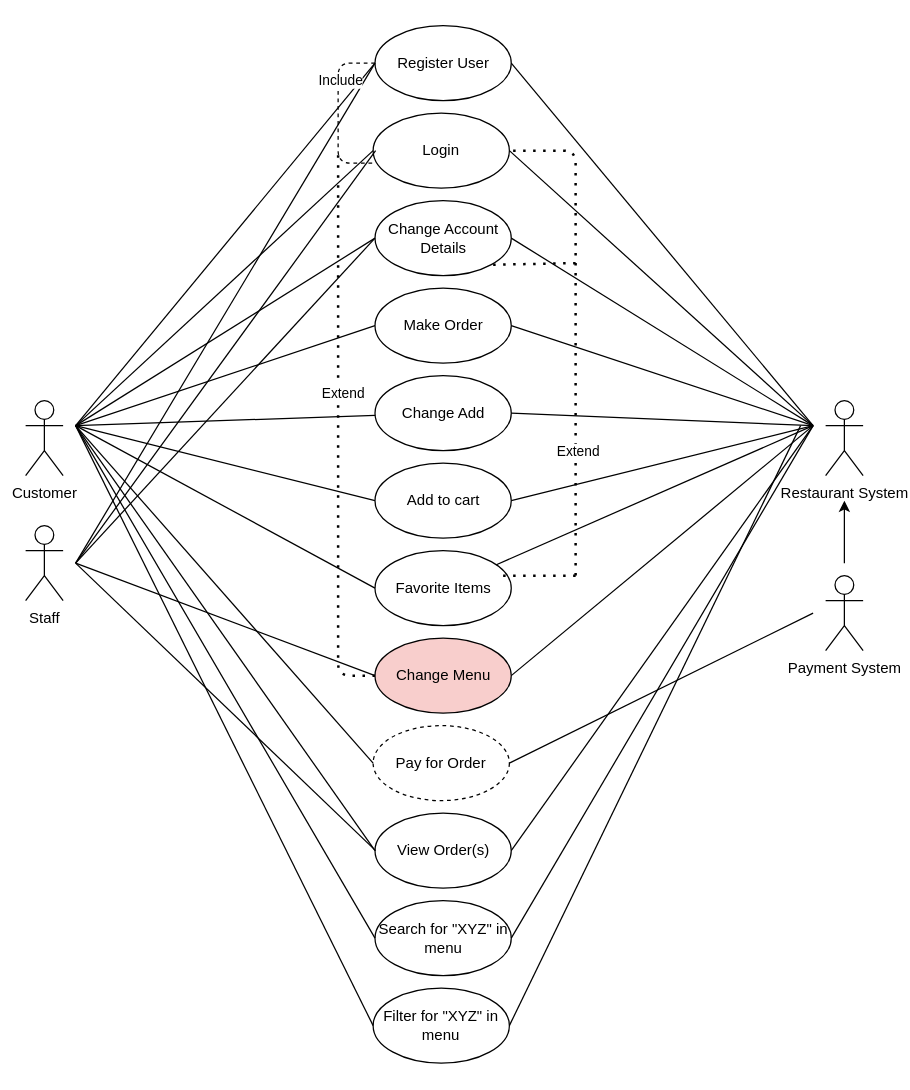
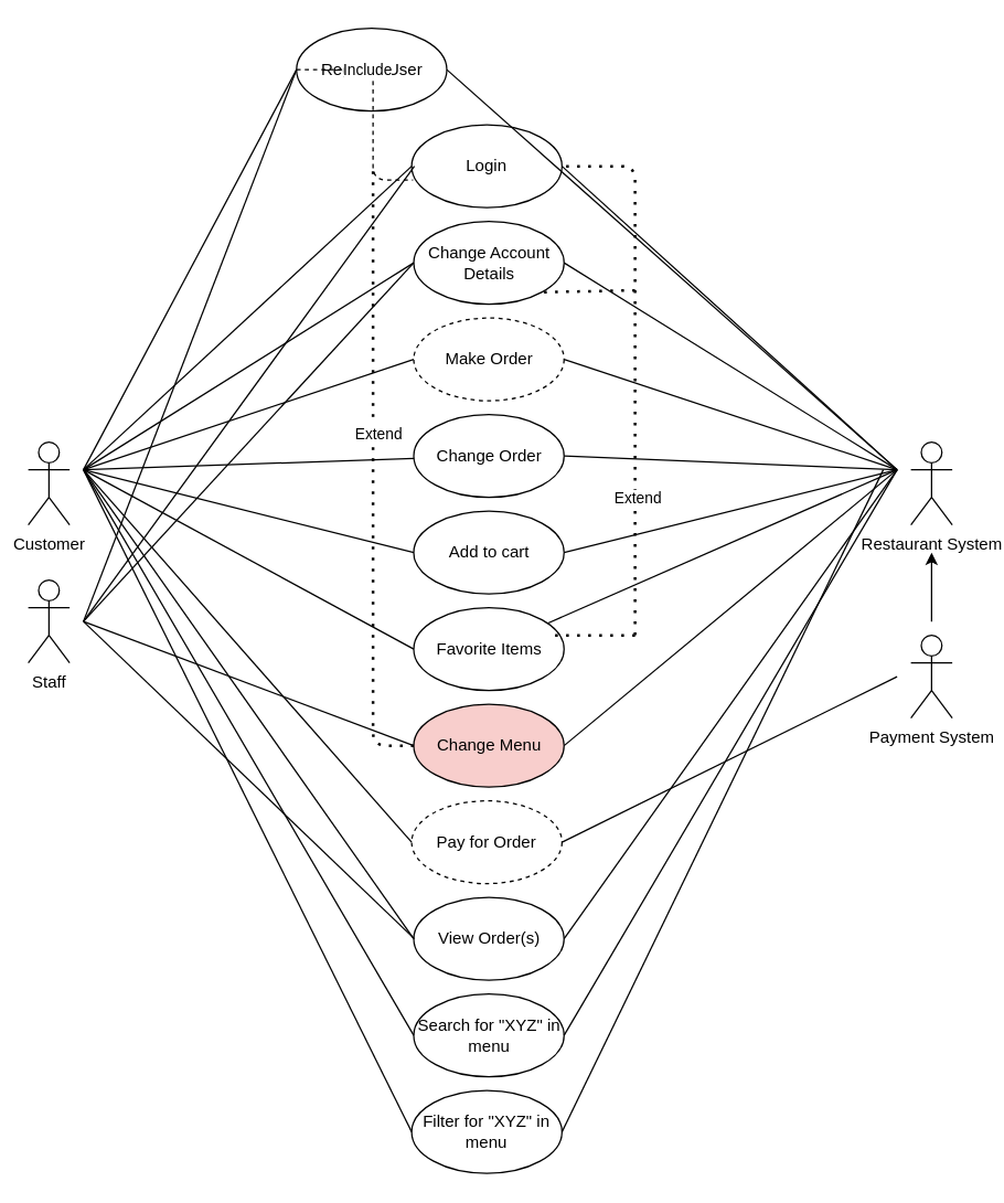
  <mxCell id="0" />
  <mxCell id="1" parent="0" />
  <mxCell id="2" value="Customer" style="shape=umlActor;verticalLabelPosition=bottom;verticalAlign=top;html=1;outlineConnect=0;" vertex="1" parent="1"><mxGeometry x="20" y="320" width="30" height="60" as="geometry" /></mxCell>
  <mxCell id="3" value="Staff" style="shape=umlActor;verticalLabelPosition=bottom;verticalAlign=top;html=1;outlineConnect=0;" vertex="1" parent="1"><mxGeometry x="20" y="420" width="30" height="60" as="geometry" /></mxCell>
  <mxCell id="4" value="Restaurant System" style="shape=umlActor;verticalLabelPosition=bottom;verticalAlign=top;html=1;outlineConnect=0;" vertex="1" parent="1"><mxGeometry x="660" y="320" width="30" height="60" as="geometry" /></mxCell>
  <mxCell id="5" value="Payment System" style="shape=umlActor;verticalLabelPosition=bottom;verticalAlign=top;html=1;outlineConnect=0;" vertex="1" parent="1"><mxGeometry x="660" y="460" width="30" height="60" as="geometry" /></mxCell>
  <mxCell id="6" value="Login" style="ellipse;whiteSpace=wrap;html=1;" vertex="1" parent="1"><mxGeometry x="298" y="90" width="109" height="60" as="geometry" /></mxCell>
  <mxCell id="7" value="Change Account Details" style="ellipse;whiteSpace=wrap;html=1;" vertex="1" parent="1"><mxGeometry x="299.5" y="160" width="109" height="60" as="geometry" /></mxCell>
- <mxCell id="8" value="Make Order" style="ellipse;whiteSpace=wrap;html=1;" vertex="1" parent="1"><mxGeometry x="299.5" y="230" width="109" height="60" as="geometry" /></mxCell>
- <mxCell id="9" value="Change Add" style="ellipse;whiteSpace=wrap;html=1;" vertex="1" parent="1"><mxGeometry x="299.5" y="300" width="109" height="60" as="geometry" /></mxCell>
- <mxCell id="10" value="Register User" style="ellipse;whiteSpace=wrap;html=1;" vertex="1" parent="1"><mxGeometry x="299.5" y="20" width="109" height="60" as="geometry" /></mxCell>
+ <mxCell id="8" value="Make Order" style="ellipse;whiteSpace=wrap;html=1;dashed=1;" vertex="1" parent="1"><mxGeometry x="299.5" y="230" width="109" height="60" as="geometry" /></mxCell>
+ <mxCell id="9" value="Change Order" style="ellipse;whiteSpace=wrap;html=1;" vertex="1" parent="1"><mxGeometry x="299.5" y="300" width="109" height="60" as="geometry" /></mxCell>
+ <mxCell id="10" value="Register User" style="ellipse;whiteSpace=wrap;html=1;" vertex="1" parent="1"><mxGeometry x="214.5" y="20" width="109" height="60" as="geometry" /></mxCell>
  <mxCell id="11" value="Pay for Order" style="ellipse;whiteSpace=wrap;html=1;dashed=1;" vertex="1" parent="1"><mxGeometry x="298" y="580" width="109" height="60" as="geometry" /></mxCell>
  <mxCell id="12" value="Change Menu" style="ellipse;whiteSpace=wrap;html=1;fillColor=#f8cecc;" vertex="1" parent="1"><mxGeometry x="299.5" y="510" width="109" height="60" as="geometry" /></mxCell>
  <mxCell id="13" value="Favorite Items" style="ellipse;whiteSpace=wrap;html=1;" vertex="1" parent="1"><mxGeometry x="299.5" y="440" width="109" height="60" as="geometry" /></mxCell>
  <mxCell id="14" value="Add to cart" style="ellipse;whiteSpace=wrap;html=1;" vertex="1" parent="1"><mxGeometry x="299.5" y="370" width="109" height="60" as="geometry" /></mxCell>
  <mxCell id="15" value="" style="endArrow=classic;html=1;" edge="1" parent="1"><mxGeometry width="50" height="50" relative="1" as="geometry"><mxPoint x="675" y="450" as="sourcePoint" /><mxPoint x="675" y="400" as="targetPoint" /></mxGeometry></mxCell>
  <mxCell id="16" value="" style="endArrow=none;html=1;entryX=0;entryY=0.5;entryDx=0;entryDy=0;" edge="1" parent="1" target="10"><mxGeometry width="50" height="50" relative="1" as="geometry"><mxPoint x="60" y="340" as="sourcePoint" /><mxPoint x="110" y="290" as="targetPoint" /></mxGeometry></mxCell>
  <mxCell id="17" value="" style="endArrow=none;html=1;entryX=0;entryY=0.5;entryDx=0;entryDy=0;" edge="1" parent="1" target="6"><mxGeometry width="50" height="50" relative="1" as="geometry"><mxPoint x="60" y="340" as="sourcePoint" /><mxPoint x="160" y="370" as="targetPoint" /></mxGeometry></mxCell>
  <mxCell id="18" value="" style="endArrow=none;html=1;entryX=0;entryY=0.5;entryDx=0;entryDy=0;" edge="1" parent="1" target="7"><mxGeometry width="50" height="50" relative="1" as="geometry"><mxPoint x="60" y="340" as="sourcePoint" /><mxPoint x="210" y="370" as="targetPoint" /></mxGeometry></mxCell>
  <mxCell id="19" value="" style="endArrow=none;html=1;entryX=0;entryY=0.5;entryDx=0;entryDy=0;" edge="1" parent="1" target="8"><mxGeometry width="50" height="50" relative="1" as="geometry"><mxPoint x="60" y="340" as="sourcePoint" /><mxPoint x="220" y="390" as="targetPoint" /></mxGeometry></mxCell>
  <mxCell id="20" value="" style="endArrow=none;html=1;" edge="1" parent="1" target="9"><mxGeometry width="50" height="50" relative="1" as="geometry"><mxPoint x="60" y="340" as="sourcePoint" /><mxPoint x="150" y="410" as="targetPoint" /></mxGeometry></mxCell>
  <mxCell id="21" value="" style="endArrow=none;html=1;entryX=0;entryY=0.5;entryDx=0;entryDy=0;" edge="1" parent="1" target="14"><mxGeometry width="50" height="50" relative="1" as="geometry"><mxPoint x="60" y="340" as="sourcePoint" /><mxPoint x="200" y="450" as="targetPoint" /></mxGeometry></mxCell>
  <mxCell id="22" value="" style="endArrow=none;html=1;entryX=0;entryY=0.5;entryDx=0;entryDy=0;" edge="1" parent="1" target="13"><mxGeometry width="50" height="50" relative="1" as="geometry"><mxPoint x="60" y="340" as="sourcePoint" /><mxPoint x="160" y="410" as="targetPoint" /></mxGeometry></mxCell>
  <mxCell id="23" value="" style="endArrow=none;html=1;entryX=0;entryY=0.5;entryDx=0;entryDy=0;" edge="1" parent="1" target="11"><mxGeometry width="50" height="50" relative="1" as="geometry"><mxPoint x="60" y="340" as="sourcePoint" /><mxPoint x="200" y="530" as="targetPoint" /></mxGeometry></mxCell>
  <mxCell id="24" value="" style="endArrow=none;html=1;exitX=1;exitY=0.5;exitDx=0;exitDy=0;" edge="1" parent="1" source="10"><mxGeometry width="50" height="50" relative="1" as="geometry"><mxPoint x="510" y="250" as="sourcePoint" /><mxPoint x="650" y="340" as="targetPoint" /></mxGeometry></mxCell>
  <mxCell id="25" value="" style="endArrow=none;html=1;exitX=1;exitY=0.5;exitDx=0;exitDy=0;" edge="1" parent="1" source="6"><mxGeometry width="50" height="50" relative="1" as="geometry"><mxPoint x="470" y="420" as="sourcePoint" /><mxPoint x="650" y="340" as="targetPoint" /></mxGeometry></mxCell>
  <mxCell id="26" value="" style="endArrow=none;html=1;exitX=1;exitY=0.5;exitDx=0;exitDy=0;" edge="1" parent="1" source="7"><mxGeometry width="50" height="50" relative="1" as="geometry"><mxPoint x="540" y="460" as="sourcePoint" /><mxPoint x="650" y="340" as="targetPoint" /></mxGeometry></mxCell>
  <mxCell id="27" value="" style="endArrow=none;html=1;exitX=1;exitY=0.5;exitDx=0;exitDy=0;" edge="1" parent="1" source="8"><mxGeometry width="50" height="50" relative="1" as="geometry"><mxPoint x="450" y="410" as="sourcePoint" /><mxPoint x="650" y="340" as="targetPoint" /></mxGeometry></mxCell>
  <mxCell id="28" value="" style="endArrow=none;html=1;exitX=1;exitY=0.5;exitDx=0;exitDy=0;" edge="1" parent="1" source="9"><mxGeometry width="50" height="50" relative="1" as="geometry"><mxPoint x="440" y="460" as="sourcePoint" /><mxPoint x="650" y="340" as="targetPoint" /></mxGeometry></mxCell>
  <mxCell id="29" value="" style="endArrow=none;html=1;exitX=1;exitY=0.5;exitDx=0;exitDy=0;" edge="1" parent="1" source="14"><mxGeometry width="50" height="50" relative="1" as="geometry"><mxPoint x="560" y="460" as="sourcePoint" /><mxPoint x="650" y="340" as="targetPoint" /></mxGeometry></mxCell>
  <mxCell id="30" value="" style="endArrow=none;html=1;" edge="1" parent="1" source="13"><mxGeometry width="50" height="50" relative="1" as="geometry"><mxPoint x="480" y="530" as="sourcePoint" /><mxPoint x="650" y="340" as="targetPoint" /></mxGeometry></mxCell>
  <mxCell id="31" value="" style="endArrow=none;html=1;exitX=1;exitY=0.5;exitDx=0;exitDy=0;" edge="1" parent="1" source="12"><mxGeometry width="50" height="50" relative="1" as="geometry"><mxPoint x="460" y="560" as="sourcePoint" /><mxPoint x="650" y="340" as="targetPoint" /></mxGeometry></mxCell>
  <mxCell id="32" value="View Order(s)" style="ellipse;whiteSpace=wrap;html=1;" vertex="1" parent="1"><mxGeometry x="299.5" y="650" width="109" height="60" as="geometry" /></mxCell>
  <mxCell id="33" value="" style="endArrow=none;html=1;exitX=1;exitY=0.5;exitDx=0;exitDy=0;" edge="1" parent="1" source="11"><mxGeometry width="50" height="50" relative="1" as="geometry"><mxPoint x="530" y="600" as="sourcePoint" /><mxPoint x="650" y="490" as="targetPoint" /></mxGeometry></mxCell>
  <mxCell id="34" value="" style="endArrow=none;html=1;entryX=0;entryY=0.5;entryDx=0;entryDy=0;" edge="1" parent="1" target="32"><mxGeometry width="50" height="50" relative="1" as="geometry"><mxPoint x="60" y="340" as="sourcePoint" /><mxPoint x="190" y="620" as="targetPoint" /></mxGeometry></mxCell>
  <mxCell id="35" value="" style="endArrow=none;html=1;exitX=1;exitY=0.5;exitDx=0;exitDy=0;" edge="1" parent="1" source="32"><mxGeometry width="50" height="50" relative="1" as="geometry"><mxPoint x="560" y="710" as="sourcePoint" /><mxPoint x="650" y="340" as="targetPoint" /></mxGeometry></mxCell>
  <mxCell id="36" value="Search for &quot;XYZ&quot; in menu" style="ellipse;whiteSpace=wrap;html=1;" vertex="1" parent="1"><mxGeometry x="299.5" y="720" width="109" height="60" as="geometry" /></mxCell>
  <mxCell id="37" value="Filter for &quot;XYZ&quot; in menu" style="ellipse;whiteSpace=wrap;html=1;" vertex="1" parent="1"><mxGeometry x="298" y="790" width="109" height="60" as="geometry" /></mxCell>
  <mxCell id="38" value="" style="endArrow=none;html=1;entryX=0;entryY=0.5;entryDx=0;entryDy=0;" edge="1" parent="1" target="36"><mxGeometry width="50" height="50" relative="1" as="geometry"><mxPoint x="60" y="340" as="sourcePoint" /><mxPoint x="140" y="600" as="targetPoint" /></mxGeometry></mxCell>
  <mxCell id="39" value="" style="endArrow=none;html=1;entryX=0;entryY=0.5;entryDx=0;entryDy=0;" edge="1" parent="1" target="37"><mxGeometry width="50" height="50" relative="1" as="geometry"><mxPoint x="60" y="340" as="sourcePoint" /><mxPoint x="300" y="750" as="targetPoint" /></mxGeometry></mxCell>
  <mxCell id="40" value="" style="endArrow=none;html=1;" edge="1" parent="1"><mxGeometry width="50" height="50" relative="1" as="geometry"><mxPoint x="60" y="450" as="sourcePoint" /><mxPoint x="300" y="680" as="targetPoint" /></mxGeometry></mxCell>
  <mxCell id="41" value="" style="endArrow=none;html=1;entryX=0;entryY=0.5;entryDx=0;entryDy=0;" edge="1" parent="1" target="12"><mxGeometry width="50" height="50" relative="1" as="geometry"><mxPoint x="60" y="450" as="sourcePoint" /><mxPoint x="90" y="680" as="targetPoint" /></mxGeometry></mxCell>
  <mxCell id="42" value="" style="endArrow=none;html=1;entryX=0;entryY=0.5;entryDx=0;entryDy=0;" edge="1" parent="1" target="7"><mxGeometry width="50" height="50" relative="1" as="geometry"><mxPoint x="60" y="450" as="sourcePoint" /><mxPoint x="30" y="660" as="targetPoint" /></mxGeometry></mxCell>
  <mxCell id="43" value="" style="endArrow=none;html=1;" edge="1" parent="1"><mxGeometry width="50" height="50" relative="1" as="geometry"><mxPoint x="60" y="450" as="sourcePoint" /><mxPoint x="300" y="120" as="targetPoint" /></mxGeometry></mxCell>
  <mxCell id="44" value="" style="endArrow=none;html=1;entryX=0;entryY=0.5;entryDx=0;entryDy=0;" edge="1" parent="1" target="10"><mxGeometry width="50" height="50" relative="1" as="geometry"><mxPoint x="60" y="450" as="sourcePoint" /><mxPoint x="100" y="620" as="targetPoint" /></mxGeometry></mxCell>
  <mxCell id="45" value="" style="endArrow=none;html=1;exitX=1;exitY=0.5;exitDx=0;exitDy=0;" edge="1" parent="1" source="36"><mxGeometry width="50" height="50" relative="1" as="geometry"><mxPoint x="510" y="780" as="sourcePoint" /><mxPoint x="650" y="340" as="targetPoint" /></mxGeometry></mxCell>
  <mxCell id="46" value="" style="endArrow=none;html=1;exitX=1;exitY=0.5;exitDx=0;exitDy=0;" edge="1" parent="1" source="37"><mxGeometry width="50" height="50" relative="1" as="geometry"><mxPoint x="550" y="890" as="sourcePoint" /><mxPoint x="640" y="340" as="targetPoint" /></mxGeometry></mxCell>
  <mxCell id="47" value="" style="endArrow=none;dashed=1;html=1;exitX=0;exitY=0.5;exitDx=0;exitDy=0;" edge="1" parent="1" source="10"><mxGeometry width="50" height="50" relative="1" as="geometry"><mxPoint x="40" y="660" as="sourcePoint" /><mxPoint x="299" y="130" as="targetPoint" /><Array as="points"><mxPoint x="270" y="50" /><mxPoint x="270" y="130" /></Array></mxGeometry></mxCell>
  <mxCell id="48" value="Include" style="edgeLabel;html=1;align=center;verticalAlign=middle;resizable=0;points=[];" vertex="1" connectable="0" parent="47"><mxGeometry x="-0.378" y="1" relative="1" as="geometry"><mxPoint as="offset" /></mxGeometry></mxCell>
  <mxCell id="49" value="" style="endArrow=none;dashed=1;html=1;dashPattern=1 3;strokeWidth=2;" edge="1" parent="1"><mxGeometry width="50" height="50" relative="1" as="geometry"><mxPoint x="410" y="120" as="sourcePoint" /><mxPoint x="460" y="460" as="targetPoint" /><Array as="points"><mxPoint x="460" y="120" /></Array></mxGeometry></mxCell>
  <mxCell id="50" value="Extend" style="edgeLabel;html=1;align=center;verticalAlign=middle;resizable=0;points=[];" vertex="1" connectable="0" parent="49"><mxGeometry x="0.485" y="1" relative="1" as="geometry"><mxPoint as="offset" /></mxGeometry></mxCell>
  <mxCell id="51" value="" style="endArrow=none;dashed=1;html=1;dashPattern=1 3;strokeWidth=2;" edge="1" parent="1"><mxGeometry width="50" height="50" relative="1" as="geometry"><mxPoint x="460" y="460" as="sourcePoint" /><mxPoint x="400" y="460" as="targetPoint" /></mxGeometry></mxCell>
  <mxCell id="52" value="" style="endArrow=none;dashed=1;html=1;dashPattern=1 3;strokeWidth=2;entryX=1;entryY=1;entryDx=0;entryDy=0;" edge="1" parent="1" target="7"><mxGeometry width="50" height="50" relative="1" as="geometry"><mxPoint x="460" y="210" as="sourcePoint" /><mxPoint x="720" y="690" as="targetPoint" /></mxGeometry></mxCell>
  <mxCell id="53" value="" style="endArrow=none;dashed=1;html=1;dashPattern=1 3;strokeWidth=2;exitX=0;exitY=0.5;exitDx=0;exitDy=0;" edge="1" parent="1" source="12"><mxGeometry width="50" height="50" relative="1" as="geometry"><mxPoint x="260" y="630" as="sourcePoint" /><mxPoint x="270" y="120" as="targetPoint" /><Array as="points"><mxPoint x="270" y="540" /></Array></mxGeometry></mxCell>
  <mxCell id="54" value="Extend" style="edgeLabel;html=1;align=center;verticalAlign=middle;resizable=0;points=[];" vertex="1" connectable="0" parent="53"><mxGeometry x="0.138" y="-3" relative="1" as="geometry"><mxPoint as="offset" /></mxGeometry></mxCell>
